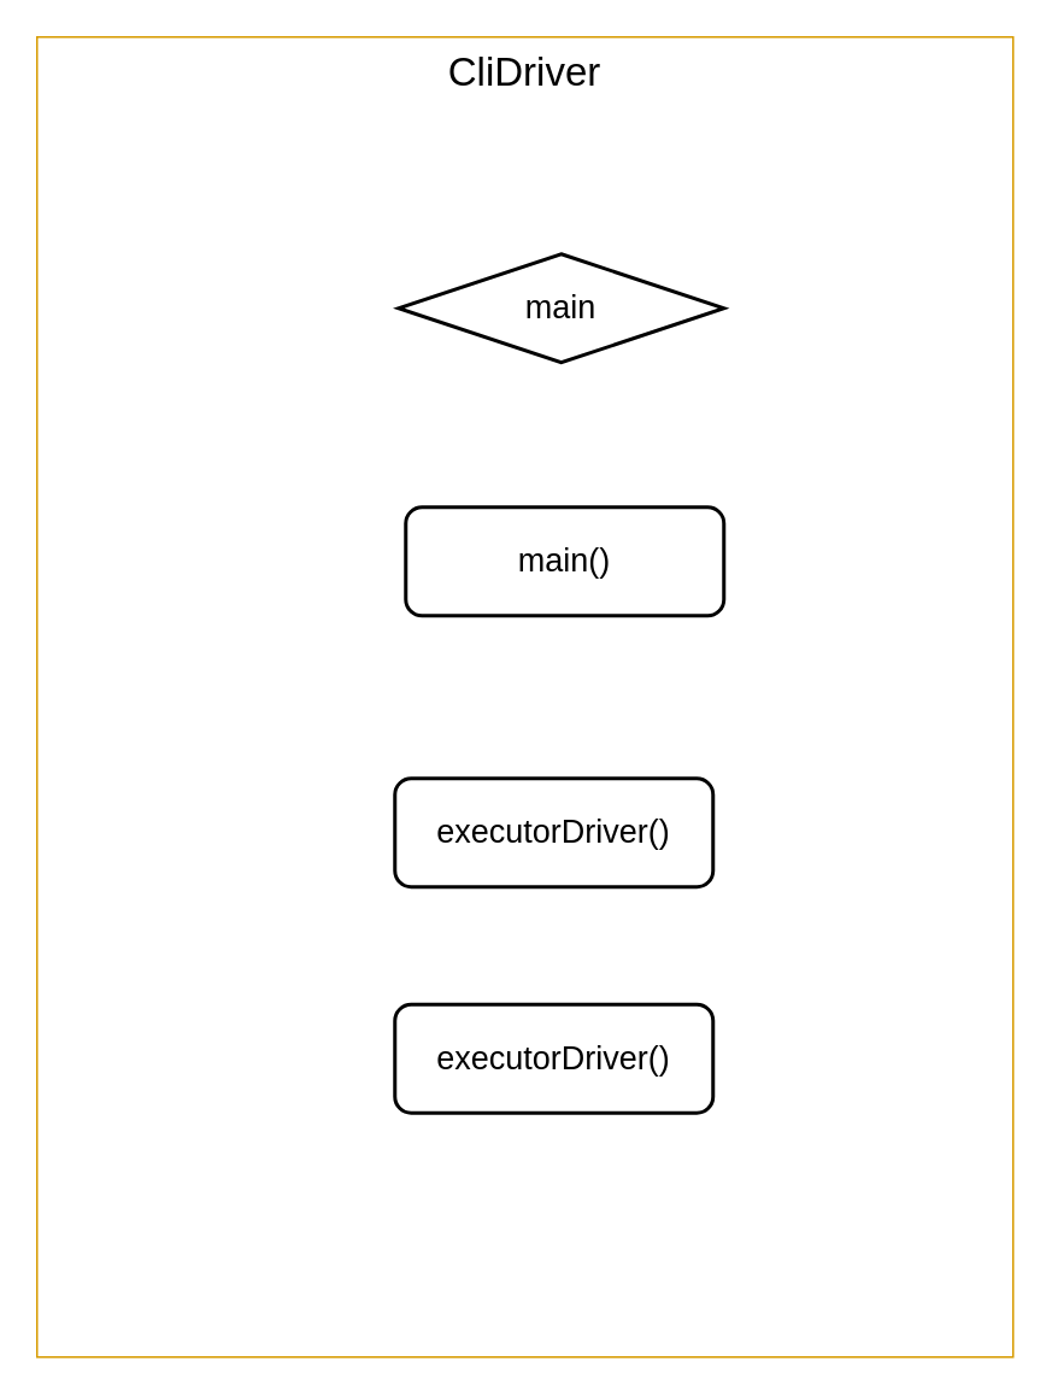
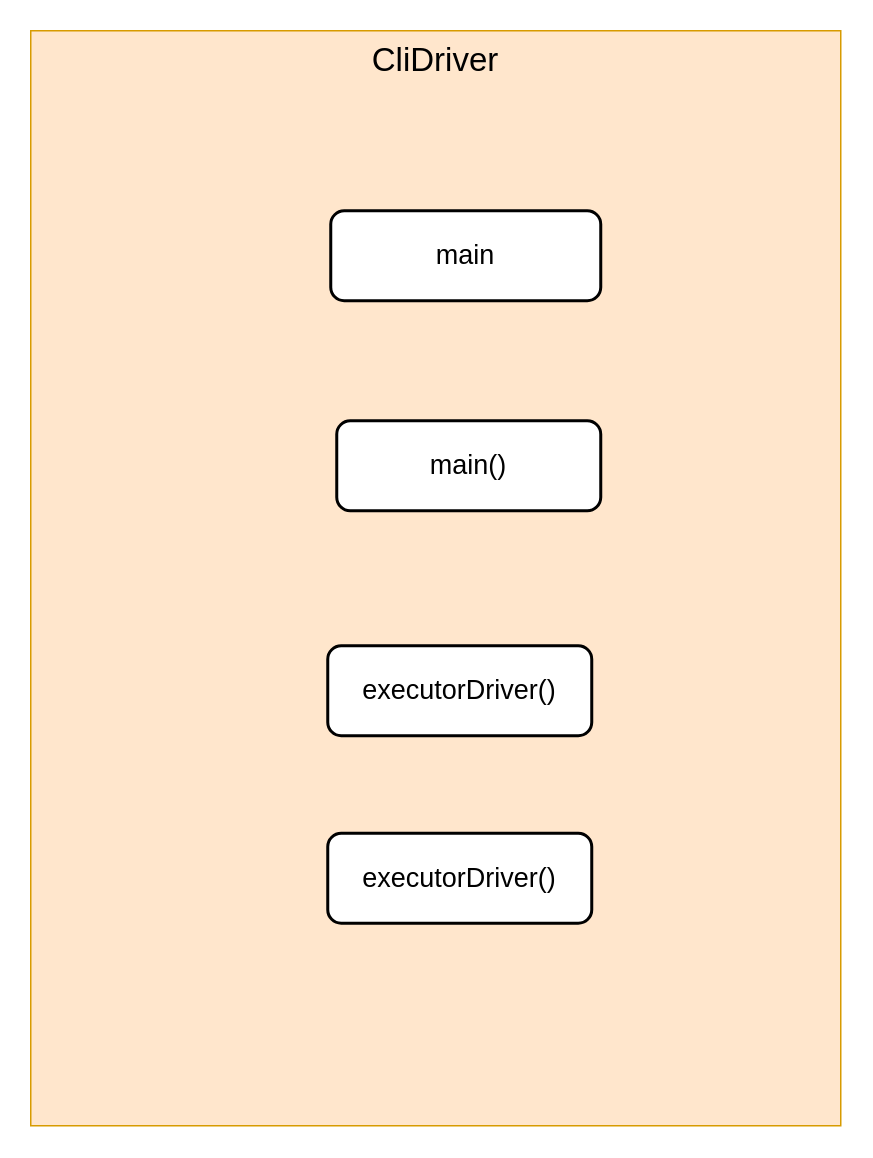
  <mxCell id="0" />
  <mxCell id="1" parent="0" />
- <mxCell id="2" value="CliDriver" style="rounded=0;whiteSpace=wrap;html=1;fillColor=#ffffff;strokeColor=#d79b00;fontSize=22;verticalAlign=top;" vertex="1" parent="1"><mxGeometry x="20" y="20" width="540" height="730" as="geometry" /></mxCell>
- <mxCell id="3" value="main" style="rhombus;whiteSpace=wrap;html=1;fontSize=18;strokeWidth=2;" vertex="1" parent="1"><mxGeometry x="220" y="140" width="180" height="60" as="geometry" /></mxCell>
+ <mxCell id="2" value="CliDriver" style="rounded=0;whiteSpace=wrap;html=1;fillColor=#ffe6cc;strokeColor=#d79b00;fontSize=22;verticalAlign=top;" vertex="1" parent="1"><mxGeometry x="20" y="20" width="540" height="730" as="geometry" /></mxCell>
+ <mxCell id="3" value="main" style="rounded=1;whiteSpace=wrap;html=1;fontSize=18;strokeWidth=2;" vertex="1" parent="1"><mxGeometry x="220" y="140" width="180" height="60" as="geometry" /></mxCell>
  <mxCell id="4" value="main()" style="rounded=1;whiteSpace=wrap;html=1;fontSize=18;strokeWidth=2;" vertex="1" parent="1"><mxGeometry x="224" y="280" width="176" height="60" as="geometry" /></mxCell>
  <mxCell id="5" value="executorDriver()" style="rounded=1;whiteSpace=wrap;html=1;fontSize=18;strokeWidth=2;" vertex="1" parent="1"><mxGeometry x="218" y="430" width="176" height="60" as="geometry" /></mxCell>
  <mxCell id="6" value="executorDriver()" style="rounded=1;whiteSpace=wrap;html=1;fontSize=18;strokeWidth=2;" vertex="1" parent="1"><mxGeometry x="218" y="555" width="176" height="60" as="geometry" /></mxCell>
